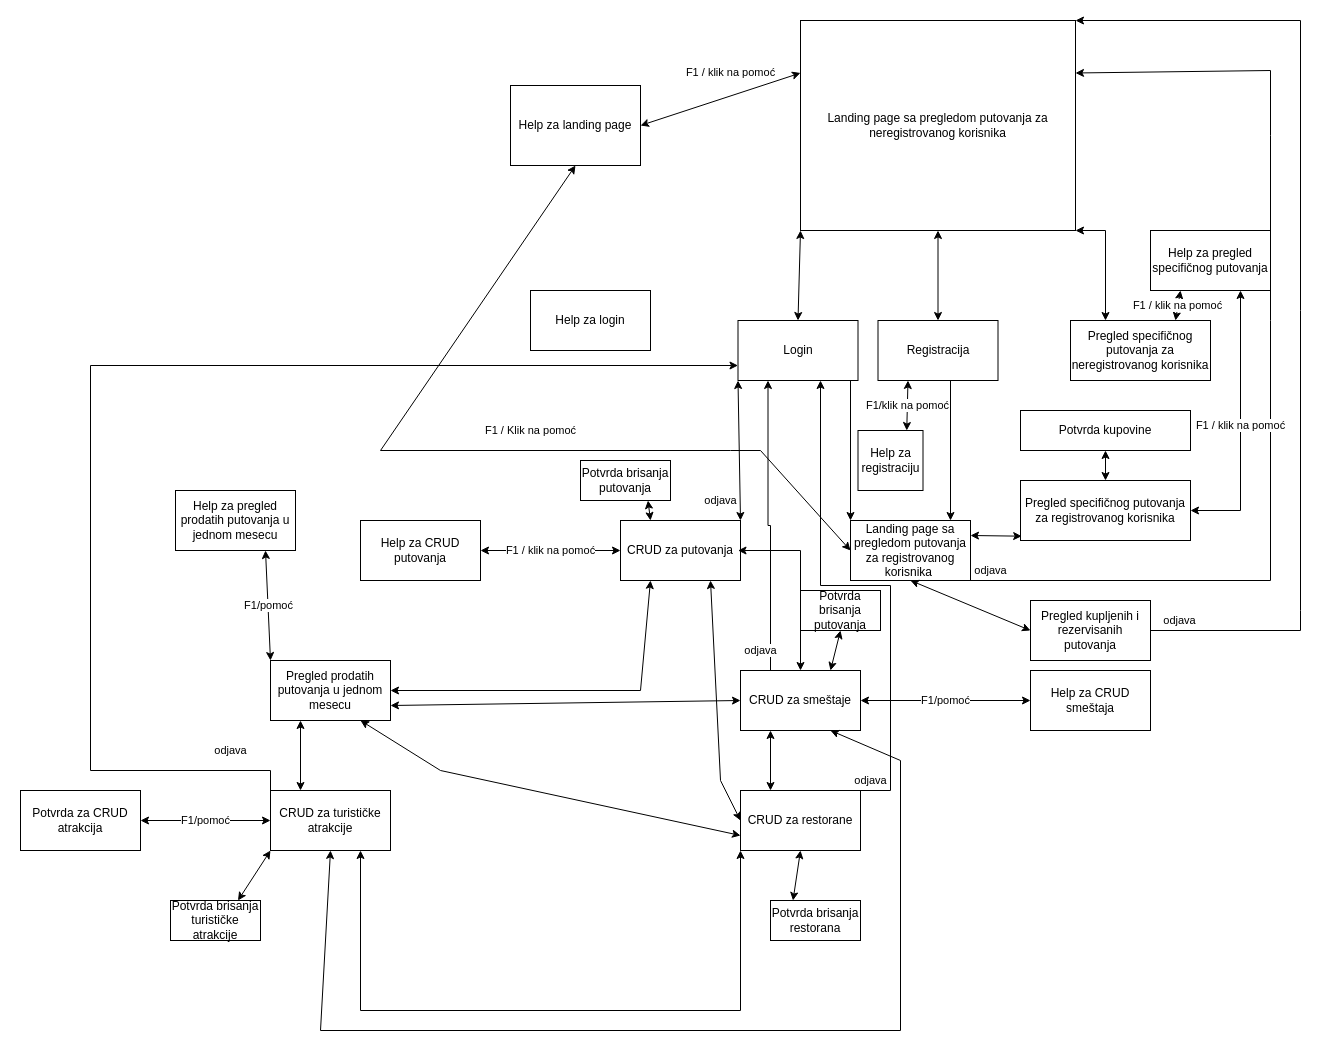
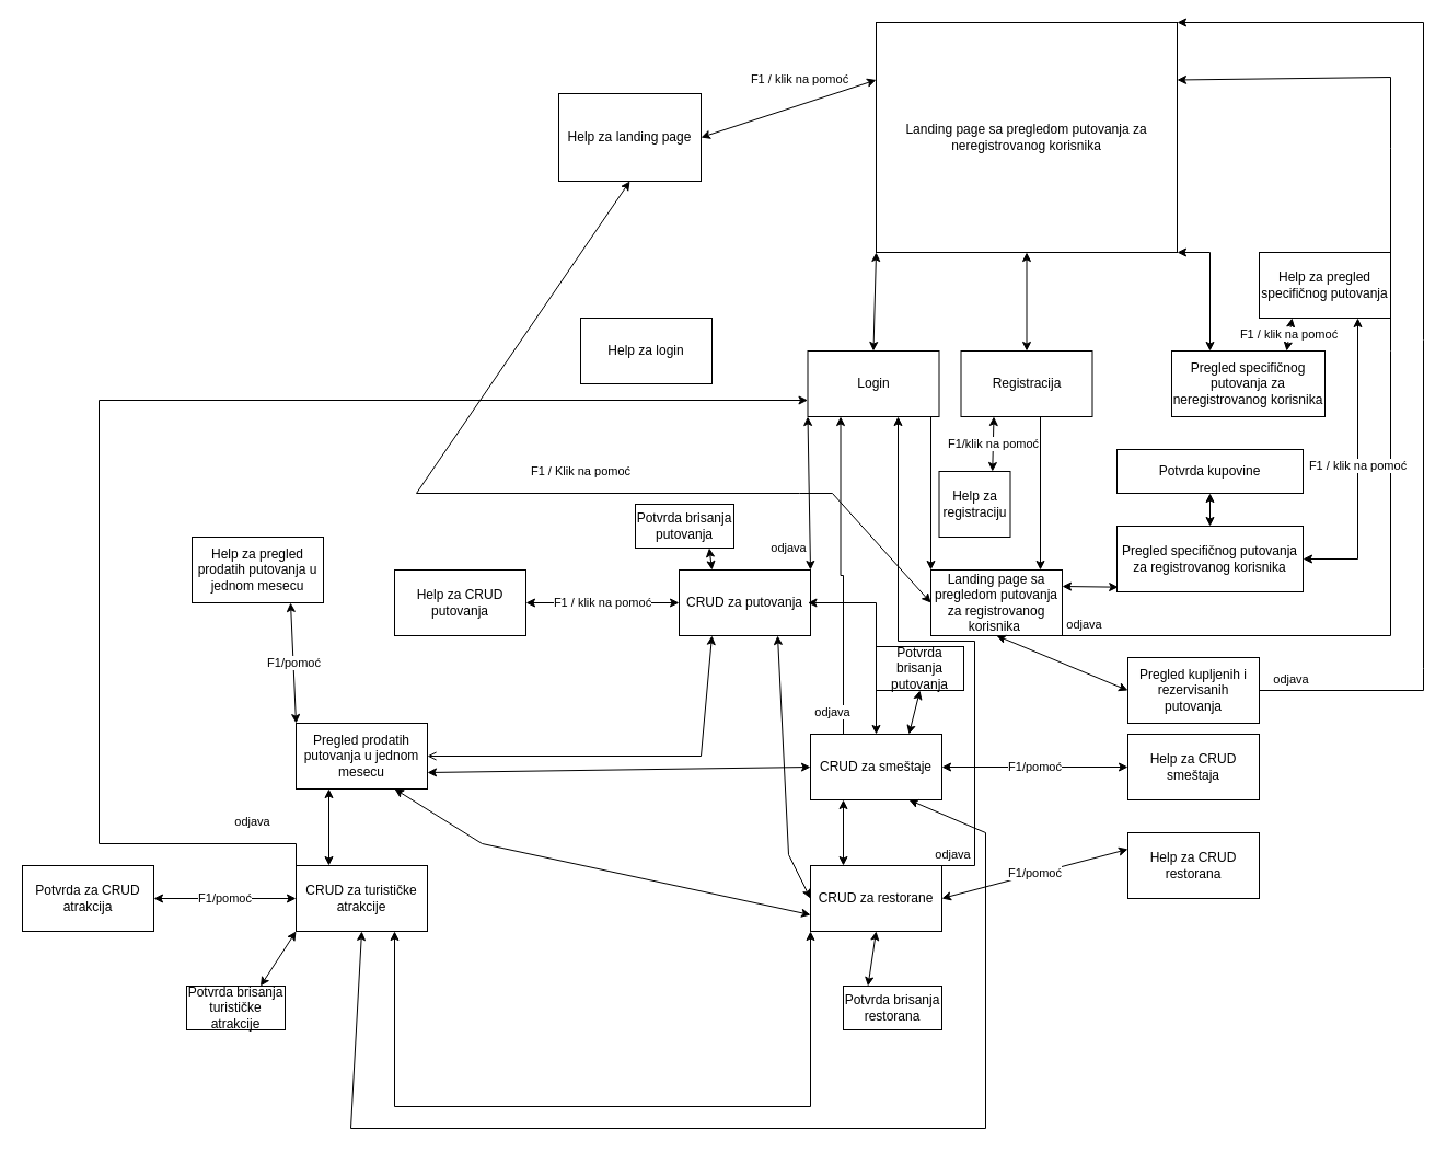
  <mxCell id="0" />
  <mxCell id="1" parent="0" />
  <mxCell id="2" value="Landing page sa pregledom putovanja za neregistrovanog korisnika" style="rounded=0;whiteSpace=wrap;html=1;" parent="1" vertex="1"><mxGeometry x="800" y="20" width="275" height="210" as="geometry" /></mxCell>
  <mxCell id="3" value="Login" style="rounded=0;whiteSpace=wrap;html=1;" parent="1" vertex="1"><mxGeometry x="737.5" y="320" width="120" height="60" as="geometry" /></mxCell>
  <mxCell id="4" value="Registracija" style="rounded=0;whiteSpace=wrap;html=1;" parent="1" vertex="1"><mxGeometry x="877.5" y="320" width="120" height="60" as="geometry" /></mxCell>
  <mxCell id="5" value="Pregled specifičnog putovanja za neregistrovanog korisnika" style="rounded=0;whiteSpace=wrap;html=1;" parent="1" vertex="1"><mxGeometry x="1070" y="320" width="140" height="60" as="geometry" /></mxCell>
  <mxCell id="6" value="" style="endArrow=classic;startArrow=classic;html=1;rounded=0;exitX=0.5;exitY=0;exitDx=0;exitDy=0;entryX=0;entryY=1;entryDx=0;entryDy=0;" parent="1" source="3" target="2" edge="1"><mxGeometry width="50" height="50" relative="1" as="geometry"><mxPoint x="900" y="280" as="sourcePoint" /><mxPoint x="950" y="230" as="targetPoint" /></mxGeometry></mxCell>
  <mxCell id="7" value="" style="endArrow=classic;startArrow=classic;html=1;rounded=0;exitX=0.25;exitY=0;exitDx=0;exitDy=0;entryX=1;entryY=1;entryDx=0;entryDy=0;" parent="1" source="5" target="2" edge="1"><mxGeometry width="50" height="50" relative="1" as="geometry"><mxPoint x="1010" y="310" as="sourcePoint" /><mxPoint x="1060" y="260" as="targetPoint" /><Array as="points"><mxPoint x="1105" y="230" /></Array></mxGeometry></mxCell>
  <mxCell id="8" value="" style="endArrow=classic;startArrow=classic;html=1;rounded=0;exitX=0.5;exitY=0;exitDx=0;exitDy=0;entryX=0.5;entryY=1;entryDx=0;entryDy=0;" parent="1" source="4" target="2" edge="1"><mxGeometry width="50" height="50" relative="1" as="geometry"><mxPoint x="997.5" y="280" as="sourcePoint" /><mxPoint x="1047.5" y="230" as="targetPoint" /></mxGeometry></mxCell>
  <mxCell id="9" value="Landing page sa pregledom putovanja za registrovanog korisnika&amp;nbsp;" style="rounded=0;whiteSpace=wrap;html=1;" parent="1" vertex="1"><mxGeometry x="850" y="520" width="120" height="60" as="geometry" /></mxCell>
  <mxCell id="10" value="odjava" style="endArrow=classic;startArrow=classic;html=1;rounded=0;exitX=1;exitY=0;exitDx=0;exitDy=0;entryX=0;entryY=1;entryDx=0;entryDy=0;" parent="1" source="24" target="3" edge="1"><mxGeometry x="-0.709" y="20" width="50" height="50" relative="1" as="geometry"><mxPoint x="737.5" y="490" as="sourcePoint" /><mxPoint x="950" y="400" as="targetPoint" /><mxPoint as="offset" /></mxGeometry></mxCell>
  <mxCell id="11" value="" style="endArrow=classic;html=1;rounded=0;" parent="1" edge="1"><mxGeometry width="50" height="50" relative="1" as="geometry"><mxPoint x="950" y="380" as="sourcePoint" /><mxPoint x="950" y="520" as="targetPoint" /><Array as="points" /></mxGeometry></mxCell>
  <mxCell id="12" value="" style="endArrow=classic;html=1;rounded=0;entryX=0;entryY=0;entryDx=0;entryDy=0;" parent="1" target="9" edge="1"><mxGeometry width="50" height="50" relative="1" as="geometry"><mxPoint x="850" y="380" as="sourcePoint" /><mxPoint x="950" y="400" as="targetPoint" /></mxGeometry></mxCell>
  <mxCell id="13" value="Pregled specifičnog putovanja za registrovanog korisnika" style="rounded=0;whiteSpace=wrap;html=1;" parent="1" vertex="1"><mxGeometry x="1020" y="480" width="170" height="60" as="geometry" /></mxCell>
  <mxCell id="14" value="" style="endArrow=classic;startArrow=classic;html=1;rounded=0;exitX=1;exitY=0.25;exitDx=0;exitDy=0;entryX=0.007;entryY=0.928;entryDx=0;entryDy=0;entryPerimeter=0;" parent="1" source="9" target="13" edge="1"><mxGeometry width="50" height="50" relative="1" as="geometry"><mxPoint x="900" y="370" as="sourcePoint" /><mxPoint x="950" y="320" as="targetPoint" /></mxGeometry></mxCell>
  <mxCell id="15" value="Pregled kupljenih i rezervisanih putovanja" style="rounded=0;whiteSpace=wrap;html=1;" parent="1" vertex="1"><mxGeometry x="1030" y="600" width="120" height="60" as="geometry" /></mxCell>
  <mxCell id="16" value="" style="endArrow=classic;startArrow=classic;html=1;rounded=0;exitX=0;exitY=0.5;exitDx=0;exitDy=0;entryX=0.5;entryY=1;entryDx=0;entryDy=0;" parent="1" source="15" target="9" edge="1"><mxGeometry width="50" height="50" relative="1" as="geometry"><mxPoint x="900" y="620" as="sourcePoint" /><mxPoint x="950" y="570" as="targetPoint" /><Array as="points" /></mxGeometry></mxCell>
  <mxCell id="17" value="odjava" style="endArrow=classic;html=1;rounded=0;exitX=1;exitY=1;exitDx=0;exitDy=0;entryX=1;entryY=0.25;entryDx=0;entryDy=0;" parent="1" source="9" target="2" edge="1"><mxGeometry x="-0.96" y="10" width="50" height="50" relative="1" as="geometry"><mxPoint x="1200" y="500" as="sourcePoint" /><mxPoint x="1085" y="135" as="targetPoint" /><Array as="points"><mxPoint x="1270" y="580" /><mxPoint x="1270" y="320" /><mxPoint x="1270" y="135" /><mxPoint x="1270" y="70" /></Array><mxPoint as="offset" /></mxGeometry></mxCell>
  <mxCell id="18" value="odjava" style="endArrow=classic;html=1;rounded=0;exitX=1;exitY=0.5;exitDx=0;exitDy=0;entryX=1;entryY=0;entryDx=0;entryDy=0;" parent="1" source="15" target="2" edge="1"><mxGeometry x="-0.942" y="10" width="50" height="50" relative="1" as="geometry"><mxPoint x="900" y="620" as="sourcePoint" /><mxPoint x="950" y="570" as="targetPoint" /><Array as="points"><mxPoint x="1300" y="630" /><mxPoint x="1300" y="610" /><mxPoint x="1300" y="310" /><mxPoint x="1300" y="20" /></Array><mxPoint as="offset" /></mxGeometry></mxCell>
  <mxCell id="19" value="Pregled prodatih putovanja u jednom mesecu" style="rounded=0;whiteSpace=wrap;html=1;" parent="1" vertex="1"><mxGeometry x="270" y="660" width="120" height="60" as="geometry" /></mxCell>
  <mxCell id="20" value="odjava" style="edgeStyle=orthogonalEdgeStyle;rounded=0;orthogonalLoop=1;jettySize=auto;html=1;exitX=0.25;exitY=0;exitDx=0;exitDy=0;entryX=0.25;entryY=1;entryDx=0;entryDy=0;" edge="1" parent="1" source="21" target="3"><mxGeometry x="-0.863" y="10" relative="1" as="geometry"><mxPoint as="offset" /></mxGeometry></mxCell>
  <mxCell id="21" value="CRUD za smeštaje" style="rounded=0;whiteSpace=wrap;html=1;" parent="1" vertex="1"><mxGeometry x="740" y="670" width="120" height="60" as="geometry" /></mxCell>
  <mxCell id="22" value="odjava" style="edgeStyle=orthogonalEdgeStyle;rounded=0;orthogonalLoop=1;jettySize=auto;html=1;exitX=0;exitY=0;exitDx=0;exitDy=0;entryX=0;entryY=0.75;entryDx=0;entryDy=0;" edge="1" parent="1" source="23" target="3"><mxGeometry x="-0.904" y="-20" relative="1" as="geometry"><Array as="points"><mxPoint x="270" y="770" /><mxPoint x="90" y="770" /><mxPoint x="90" y="365" /></Array><mxPoint as="offset" /></mxGeometry></mxCell>
  <mxCell id="23" value="CRUD za turističke atrakcije" style="rounded=0;whiteSpace=wrap;html=1;" parent="1" vertex="1"><mxGeometry x="270" y="790" width="120" height="60" as="geometry" /></mxCell>
  <mxCell id="24" value="CRUD za putovanja" style="rounded=0;whiteSpace=wrap;html=1;" parent="1" vertex="1"><mxGeometry x="620" y="520" width="120" height="60" as="geometry" /></mxCell>
  <mxCell id="25" value="odjava" style="edgeStyle=orthogonalEdgeStyle;rounded=0;orthogonalLoop=1;jettySize=auto;html=1;exitX=1;exitY=0;exitDx=0;exitDy=0;" edge="1" parent="1" source="26"><mxGeometry x="-0.961" y="10" relative="1" as="geometry"><mxPoint x="820" y="380" as="targetPoint" /><Array as="points"><mxPoint x="890" y="790" /><mxPoint x="890" y="585" /><mxPoint x="820" y="585" /><mxPoint x="820" y="380" /></Array><mxPoint as="offset" /></mxGeometry></mxCell>
  <mxCell id="26" value="CRUD za restorane" style="rounded=0;whiteSpace=wrap;html=1;" parent="1" vertex="1"><mxGeometry x="740" y="790" width="120" height="60" as="geometry" /></mxCell>
- <mxCell id="27" value="" style="endArrow=classic;startArrow=classic;html=1;rounded=0;exitX=0.25;exitY=1;exitDx=0;exitDy=0;entryX=1;entryY=0.5;entryDx=0;entryDy=0;" parent="1" source="24" target="19" edge="1"><mxGeometry width="50" height="50" relative="1" as="geometry"><mxPoint x="662.5" y="610" as="sourcePoint" /><mxPoint x="950" y="730" as="targetPoint" /><Array as="points"><mxPoint x="640" y="690" /></Array></mxGeometry></mxCell>
+ <mxCell id="27" value="" style="endArrow=open;startArrow=classic;html=1;rounded=0;exitX=0.25;exitY=1;exitDx=0;exitDy=0;entryX=1;entryY=0.5;entryDx=0;entryDy=0;" parent="1" source="24" target="19" edge="1"><mxGeometry width="50" height="50" relative="1" as="geometry"><mxPoint x="662.5" y="610" as="sourcePoint" /><mxPoint x="950" y="730" as="targetPoint" /><Array as="points"><mxPoint x="640" y="690" /></Array></mxGeometry></mxCell>
  <mxCell id="28" value="" style="endArrow=classic;startArrow=classic;html=1;rounded=0;exitX=0.75;exitY=1;exitDx=0;exitDy=0;entryX=0;entryY=0.5;entryDx=0;entryDy=0;" parent="1" source="24" target="26" edge="1"><mxGeometry width="50" height="50" relative="1" as="geometry"><mxPoint x="721.6" y="611.2" as="sourcePoint" /><mxPoint x="950" y="730" as="targetPoint" /><Array as="points"><mxPoint x="720" y="780" /></Array></mxGeometry></mxCell>
  <mxCell id="29" value="" style="endArrow=classic;startArrow=classic;html=1;rounded=0;exitX=1;exitY=0.5;exitDx=0;exitDy=0;entryX=0.5;entryY=0;entryDx=0;entryDy=0;" parent="1" target="21" edge="1"><mxGeometry width="50" height="50" relative="1" as="geometry"><mxPoint x="737.5" y="550" as="sourcePoint" /><mxPoint x="950" y="730" as="targetPoint" /><Array as="points"><mxPoint x="800" y="550" /></Array></mxGeometry></mxCell>
  <mxCell id="30" value="Help za landing page" style="rounded=0;whiteSpace=wrap;html=1;" vertex="1" parent="1"><mxGeometry x="510" y="85" width="130" height="80" as="geometry" /></mxCell>
  <mxCell id="31" value="F1 / klik na pomoć" style="endArrow=classic;startArrow=classic;html=1;rounded=0;exitX=1;exitY=0.5;exitDx=0;exitDy=0;entryX=0;entryY=0.25;entryDx=0;entryDy=0;" edge="1" parent="1" source="30" target="2"><mxGeometry x="0.21" y="22" width="50" height="50" relative="1" as="geometry"><mxPoint x="930" y="380" as="sourcePoint" /><mxPoint x="980" y="330" as="targetPoint" /><mxPoint as="offset" /></mxGeometry></mxCell>
  <mxCell id="32" value="Help za login" style="rounded=0;whiteSpace=wrap;html=1;" vertex="1" parent="1"><mxGeometry x="530" y="290" width="120" height="60" as="geometry" /></mxCell>
  <mxCell id="33" value="Help za registraciju&lt;br&gt;" style="rounded=0;whiteSpace=wrap;html=1;" vertex="1" parent="1"><mxGeometry x="857.5" y="430" width="65" height="60" as="geometry" /></mxCell>
  <mxCell id="34" value="F1/klik na pomoć" style="endArrow=classic;startArrow=classic;html=1;rounded=0;exitX=0.75;exitY=0;exitDx=0;exitDy=0;entryX=0.25;entryY=1;entryDx=0;entryDy=0;" edge="1" parent="1" source="33" target="4"><mxGeometry width="50" height="50" relative="1" as="geometry"><mxPoint x="930" y="380" as="sourcePoint" /><mxPoint x="980" y="330" as="targetPoint" /></mxGeometry></mxCell>
  <mxCell id="35" value="F1 / Klik na pomoć" style="endArrow=classic;startArrow=classic;html=1;rounded=0;exitX=0.5;exitY=1;exitDx=0;exitDy=0;entryX=0;entryY=0.5;entryDx=0;entryDy=0;" edge="1" parent="1" source="30" target="9"><mxGeometry x="0.152" y="20" width="50" height="50" relative="1" as="geometry"><mxPoint x="960" y="410" as="sourcePoint" /><mxPoint x="1010" y="360" as="targetPoint" /><Array as="points"><mxPoint x="380" y="450" /><mxPoint x="730" y="450" /><mxPoint x="760" y="450" /></Array><mxPoint as="offset" /></mxGeometry></mxCell>
  <mxCell id="36" value="Potvrda kupovine" style="rounded=0;whiteSpace=wrap;html=1;" vertex="1" parent="1"><mxGeometry x="1020" y="410" width="170" height="40" as="geometry" /></mxCell>
  <mxCell id="37" value="" style="endArrow=classic;startArrow=classic;html=1;rounded=0;exitX=0.5;exitY=0;exitDx=0;exitDy=0;entryX=0.5;entryY=1;entryDx=0;entryDy=0;" edge="1" parent="1" source="13" target="36"><mxGeometry width="50" height="50" relative="1" as="geometry"><mxPoint x="960" y="410" as="sourcePoint" /><mxPoint x="1010" y="360" as="targetPoint" /></mxGeometry></mxCell>
  <mxCell id="38" value="Help za pregled specifičnog putovanja" style="rounded=0;whiteSpace=wrap;html=1;" vertex="1" parent="1"><mxGeometry x="1150" y="230" width="120" height="60" as="geometry" /></mxCell>
  <mxCell id="39" value="F1 / klik na pomoć" style="endArrow=classic;startArrow=classic;html=1;rounded=0;exitX=0.75;exitY=0;exitDx=0;exitDy=0;entryX=0.25;entryY=1;entryDx=0;entryDy=0;" edge="1" parent="1" source="5" target="38"><mxGeometry width="50" height="50" relative="1" as="geometry"><mxPoint x="960" y="410" as="sourcePoint" /><mxPoint x="1010" y="360" as="targetPoint" /></mxGeometry></mxCell>
  <mxCell id="40" value="F1 / klik na pomoć" style="endArrow=classic;startArrow=classic;html=1;rounded=0;exitX=1;exitY=0.5;exitDx=0;exitDy=0;entryX=0.75;entryY=1;entryDx=0;entryDy=0;" edge="1" parent="1" source="13" target="38"><mxGeometry width="50" height="50" relative="1" as="geometry"><mxPoint x="960" y="410" as="sourcePoint" /><mxPoint x="1010" y="360" as="targetPoint" /><Array as="points"><mxPoint x="1240" y="510" /></Array></mxGeometry></mxCell>
  <mxCell id="41" value="Help za CRUD putovanja" style="rounded=0;whiteSpace=wrap;html=1;" vertex="1" parent="1"><mxGeometry x="360" y="520" width="120" height="60" as="geometry" /></mxCell>
  <mxCell id="42" value="Help za CRUD smeštaja" style="rounded=0;whiteSpace=wrap;html=1;" vertex="1" parent="1"><mxGeometry x="1030" y="670" width="120" height="60" as="geometry" /></mxCell>
+ <mxCell id="43" value="Help za CRUD restorana" style="rounded=0;whiteSpace=wrap;html=1;" vertex="1" parent="1"><mxGeometry x="1030" y="760" width="120" height="60" as="geometry" /></mxCell>
  <mxCell id="44" value="Potvrda za CRUD atrakcija" style="rounded=0;whiteSpace=wrap;html=1;" vertex="1" parent="1"><mxGeometry x="20" y="790" width="120" height="60" as="geometry" /></mxCell>
  <mxCell id="45" value="Help za pregled prodatih putovanja u jednom mesecu" style="rounded=0;whiteSpace=wrap;html=1;" vertex="1" parent="1"><mxGeometry x="175" y="490" width="120" height="60" as="geometry" /></mxCell>
  <mxCell id="46" value="F1/pomoć" style="endArrow=classic;startArrow=classic;html=1;rounded=0;exitX=0;exitY=0;exitDx=0;exitDy=0;entryX=0.75;entryY=1;entryDx=0;entryDy=0;" edge="1" parent="1" source="19" target="45"><mxGeometry width="50" height="50" relative="1" as="geometry"><mxPoint x="960" y="710" as="sourcePoint" /><mxPoint x="1010" y="660" as="targetPoint" /></mxGeometry></mxCell>
  <mxCell id="47" value="F1/pomoć" style="endArrow=classic;startArrow=classic;html=1;rounded=0;exitX=1;exitY=0.5;exitDx=0;exitDy=0;entryX=0;entryY=0.5;entryDx=0;entryDy=0;" edge="1" parent="1" source="21" target="42"><mxGeometry width="50" height="50" relative="1" as="geometry"><mxPoint x="960" y="710" as="sourcePoint" /><mxPoint x="1010" y="660" as="targetPoint" /></mxGeometry></mxCell>
+ <mxCell id="48" value="F1/pomoć" style="endArrow=classic;startArrow=classic;html=1;rounded=0;exitX=1;exitY=0.5;exitDx=0;exitDy=0;entryX=0;entryY=0.25;entryDx=0;entryDy=0;" edge="1" parent="1" source="26" target="43"><mxGeometry width="50" height="50" relative="1" as="geometry"><mxPoint x="960" y="710" as="sourcePoint" /><mxPoint x="1010" y="660" as="targetPoint" /></mxGeometry></mxCell>
  <mxCell id="49" value="F1/pomoć" style="endArrow=classic;startArrow=classic;html=1;rounded=0;exitX=1;exitY=0.5;exitDx=0;exitDy=0;entryX=0;entryY=0.5;entryDx=0;entryDy=0;" edge="1" parent="1" source="44" target="23"><mxGeometry width="50" height="50" relative="1" as="geometry"><mxPoint x="960" y="710" as="sourcePoint" /><mxPoint x="80" y="900" as="targetPoint" /></mxGeometry></mxCell>
  <mxCell id="50" value="F1 / klik na pomoć" style="endArrow=classic;startArrow=classic;html=1;rounded=0;exitX=1;exitY=0.5;exitDx=0;exitDy=0;entryX=0;entryY=0.5;entryDx=0;entryDy=0;" edge="1" parent="1" source="41" target="24"><mxGeometry width="50" height="50" relative="1" as="geometry"><mxPoint x="960" y="710" as="sourcePoint" /><mxPoint x="1010" y="660" as="targetPoint" /></mxGeometry></mxCell>
  <mxCell id="51" value="" style="endArrow=classic;startArrow=classic;html=1;rounded=0;exitX=0.25;exitY=0;exitDx=0;exitDy=0;entryX=0.25;entryY=1;entryDx=0;entryDy=0;" edge="1" parent="1" source="26" target="21"><mxGeometry width="50" height="50" relative="1" as="geometry"><mxPoint x="760" y="710" as="sourcePoint" /><mxPoint x="810" y="660" as="targetPoint" /></mxGeometry></mxCell>
  <mxCell id="52" value="" style="endArrow=classic;startArrow=classic;html=1;rounded=0;exitX=0.5;exitY=1;exitDx=0;exitDy=0;entryX=0.75;entryY=1;entryDx=0;entryDy=0;" edge="1" parent="1" source="23" target="21"><mxGeometry width="50" height="50" relative="1" as="geometry"><mxPoint x="760" y="710" as="sourcePoint" /><mxPoint x="810" y="660" as="targetPoint" /><Array as="points"><mxPoint x="320" y="1030" /><mxPoint x="900" y="1030" /><mxPoint x="900" y="760" /></Array></mxGeometry></mxCell>
  <mxCell id="53" value="" style="endArrow=classic;startArrow=classic;html=1;rounded=0;exitX=0.75;exitY=1;exitDx=0;exitDy=0;entryX=0;entryY=1;entryDx=0;entryDy=0;" edge="1" parent="1" source="23" target="26"><mxGeometry width="50" height="50" relative="1" as="geometry"><mxPoint x="760" y="710" as="sourcePoint" /><mxPoint x="810" y="660" as="targetPoint" /><Array as="points"><mxPoint x="360" y="1010" /><mxPoint x="740" y="1010" /></Array></mxGeometry></mxCell>
  <mxCell id="54" value="" style="endArrow=classic;startArrow=classic;html=1;rounded=0;exitX=0.25;exitY=0;exitDx=0;exitDy=0;entryX=0.25;entryY=1;entryDx=0;entryDy=0;" edge="1" parent="1" source="23" target="19"><mxGeometry width="50" height="50" relative="1" as="geometry"><mxPoint x="760" y="610" as="sourcePoint" /><mxPoint x="810" y="560" as="targetPoint" /></mxGeometry></mxCell>
  <mxCell id="55" value="" style="endArrow=classic;startArrow=classic;html=1;rounded=0;exitX=0;exitY=0.75;exitDx=0;exitDy=0;entryX=0.75;entryY=1;entryDx=0;entryDy=0;" edge="1" parent="1" source="26" target="19"><mxGeometry width="50" height="50" relative="1" as="geometry"><mxPoint x="760" y="610" as="sourcePoint" /><mxPoint x="810" y="560" as="targetPoint" /><Array as="points"><mxPoint x="440" y="770" /></Array></mxGeometry></mxCell>
  <mxCell id="56" value="" style="endArrow=classic;startArrow=classic;html=1;rounded=0;exitX=0;exitY=0.5;exitDx=0;exitDy=0;entryX=1;entryY=0.75;entryDx=0;entryDy=0;" edge="1" parent="1" source="21" target="19"><mxGeometry width="50" height="50" relative="1" as="geometry"><mxPoint x="760" y="610" as="sourcePoint" /><mxPoint x="810" y="560" as="targetPoint" /></mxGeometry></mxCell>
  <mxCell id="57" value="Potvrda brisanja putovanja" style="rounded=0;whiteSpace=wrap;html=1;" vertex="1" parent="1"><mxGeometry x="580" y="460" width="90" height="40" as="geometry" /></mxCell>
  <mxCell id="58" value="" style="endArrow=classic;startArrow=classic;html=1;rounded=0;exitX=0.75;exitY=1;exitDx=0;exitDy=0;entryX=0.25;entryY=0;entryDx=0;entryDy=0;" edge="1" parent="1" source="57" target="24"><mxGeometry width="50" height="50" relative="1" as="geometry"><mxPoint x="820" y="600" as="sourcePoint" /><mxPoint x="870" y="550" as="targetPoint" /></mxGeometry></mxCell>
  <mxCell id="59" value="Potvrda brisanja putovanja" style="rounded=0;whiteSpace=wrap;html=1;" vertex="1" parent="1"><mxGeometry x="800" y="590" width="80" height="40" as="geometry" /></mxCell>
  <mxCell id="60" value="Potvrda brisanja restorana" style="rounded=0;whiteSpace=wrap;html=1;" vertex="1" parent="1"><mxGeometry x="770" y="900" width="90" height="40" as="geometry" /></mxCell>
  <mxCell id="61" value="Potvrda brisanja turističke atrakcije" style="rounded=0;whiteSpace=wrap;html=1;" vertex="1" parent="1"><mxGeometry x="170" y="900" width="90" height="40" as="geometry" /></mxCell>
  <mxCell id="62" value="" style="endArrow=classic;startArrow=classic;html=1;rounded=0;exitX=0.75;exitY=0;exitDx=0;exitDy=0;entryX=0;entryY=1;entryDx=0;entryDy=0;" edge="1" parent="1" source="61" target="23"><mxGeometry width="50" height="50" relative="1" as="geometry"><mxPoint x="820" y="700" as="sourcePoint" /><mxPoint x="870" y="650" as="targetPoint" /></mxGeometry></mxCell>
  <mxCell id="63" value="" style="endArrow=classic;startArrow=classic;html=1;rounded=0;exitX=0.25;exitY=0;exitDx=0;exitDy=0;entryX=0.5;entryY=1;entryDx=0;entryDy=0;" edge="1" parent="1" source="60" target="26"><mxGeometry width="50" height="50" relative="1" as="geometry"><mxPoint x="820" y="700" as="sourcePoint" /><mxPoint x="870" y="650" as="targetPoint" /></mxGeometry></mxCell>
  <mxCell id="64" value="" style="endArrow=classic;startArrow=classic;html=1;rounded=0;exitX=0.75;exitY=0;exitDx=0;exitDy=0;entryX=0.5;entryY=1;entryDx=0;entryDy=0;" edge="1" parent="1" source="21" target="59"><mxGeometry width="50" height="50" relative="1" as="geometry"><mxPoint x="820" y="700" as="sourcePoint" /><mxPoint x="870" y="650" as="targetPoint" /></mxGeometry></mxCell>
